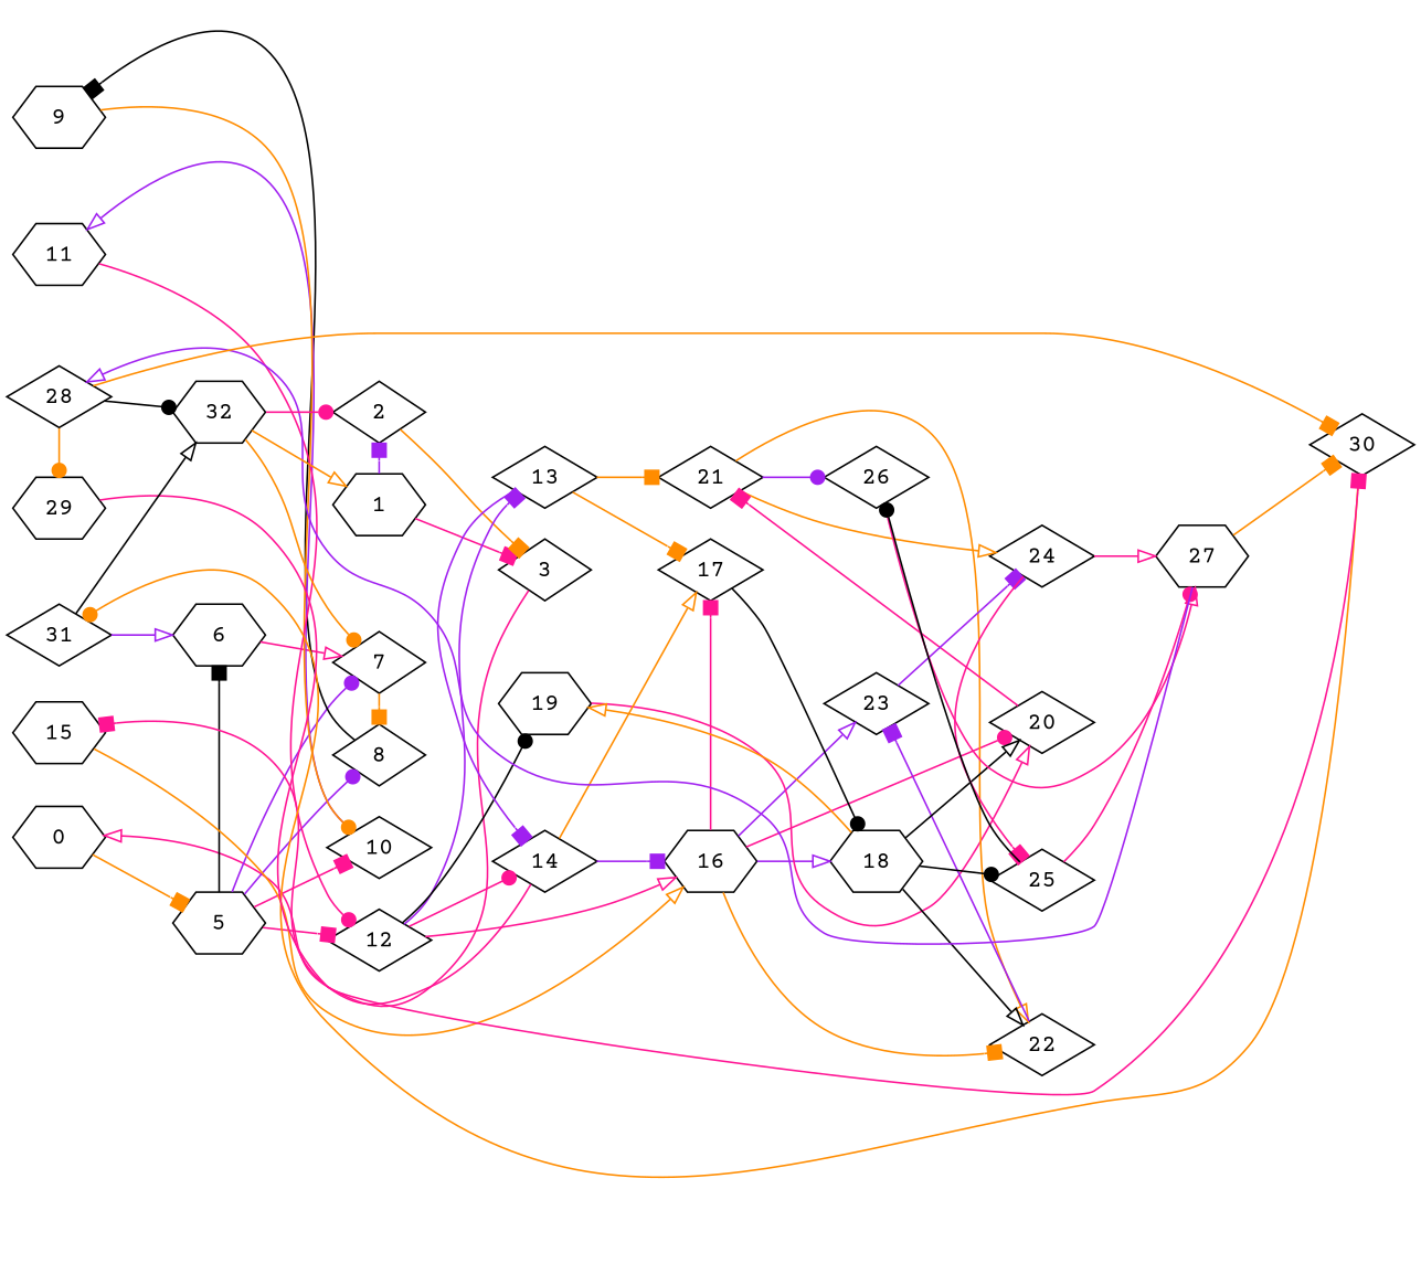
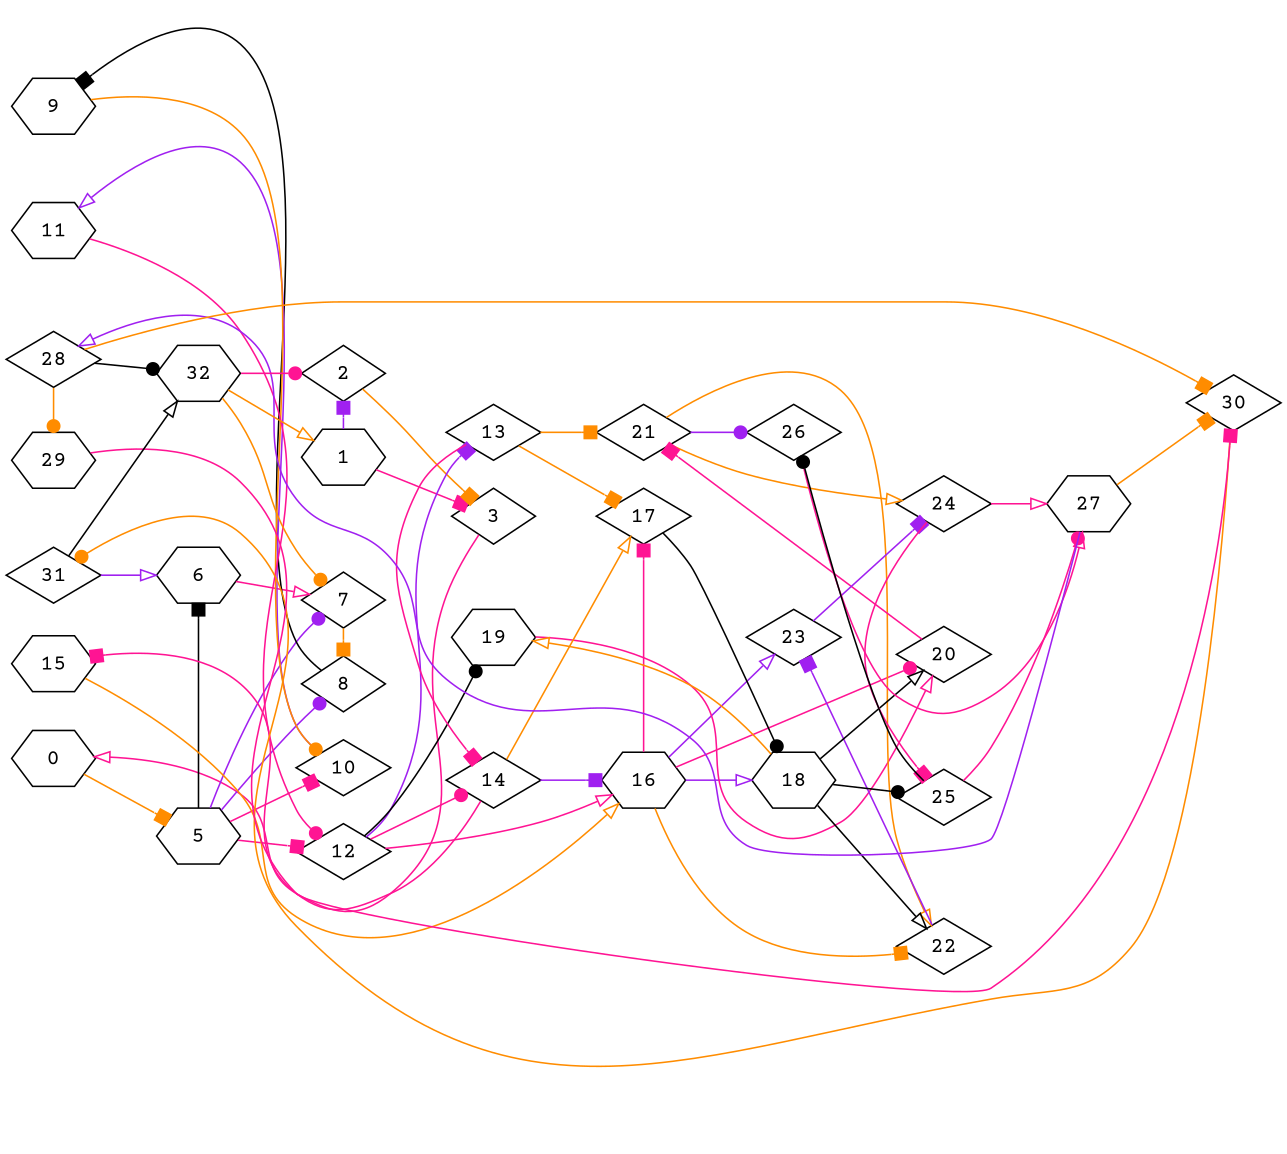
  digraph {
    fontname="Courier Prime"
    rankdir=LR
    node [fontname="Courier Prime" shape=diamond]
    edge [arrowhead=box color=deeppink constraint=false fontname="Courier Prime"]
    1 [shape=hexagon]
    2
    3
    n4 [label=0 shape=hexagon]
    5 [shape=hexagon]
    6 [shape=hexagon]
    8
    7
    12
    10
    9 [shape=hexagon]
    13
    16 [shape=hexagon]
    19 [shape=hexagon]
    14
    11 [shape=hexagon]
    17
    21
    20
    22
    18 [shape=hexagon]
    23
    15 [shape=hexagon]
    26
    24
    25
    27 [shape=hexagon]
    28
    30
    29 [shape=hexagon]
    32 [shape=hexagon]
    31
    1 -> 2 [color=purple]
    1 -> 3 [constraint=""]
    2 -> 3 [color=darkorange]
    3 -> n4 [arrowhead=onormal]
    n4 -> 5 [color=darkorange]
    5 -> 6 [color=black]
    5 -> 8 [arrowhead=dot color=purple constraint=""]
    5 -> 7 [arrowhead=dot color=purple constraint=""]
    5 -> 12 [constraint=""]
    5 -> 10 [constraint=""]
    6 -> 7 [arrowhead=onormal]
    8 -> 9 [color=black]
    7 -> 8 [color=darkorange]
    12 -> 13 [color=purple]
    12 -> 16 [arrowhead=onormal constraint=""]
    12 -> 19 [arrowhead=dot color=black constraint=""]
    12 -> 14 [arrowhead=dot constraint=""]
    10 -> 11 [arrowhead=onormal color=purple]
    9 -> 10 [arrowhead=dot color=darkorange]
-   13 -> 14 [color=purple]
+   13 -> 14
    13 -> 17 [color=darkorange constraint=""]
    13 -> 21 [color=darkorange constraint=""]
    16 -> 17
    16 -> 20 [arrowhead=dot constraint=""]
    16 -> 22 [color=darkorange constraint=""]
    16 -> 18 [arrowhead=onormal color=purple constraint=""]
    16 -> 23 [arrowhead=onormal color=purple constraint=""]
    19 -> 20 [arrowhead=onormal]
    14 -> 16 [color=purple constraint=""]
    14 -> 17 [arrowhead=onormal color=darkorange constraint=""]
    14 -> 15
    11 -> 12 [arrowhead=dot]
    17 -> 18 [arrowhead=dot color=black]
    21 -> 22 [arrowhead=onormal color=darkorange]
    21 -> 26 [arrowhead=dot color=purple constraint=""]
    21 -> 24 [arrowhead=onormal color=darkorange constraint=""]
    20 -> 21
    22 -> 23 [color=purple]
    18 -> 19 [arrowhead=onormal color=darkorange]
    18 -> 20 [arrowhead=onormal color=black constraint=""]
    18 -> 22 [arrowhead=onormal color=black constraint=""]
    18 -> 25 [arrowhead=dot color=black constraint=""]
    23 -> 24 [color=purple]
    15 -> 16 [arrowhead=onormal color=darkorange]
    26 -> 27 [arrowhead=onormal]
    24 -> 25
    24 -> 27 [arrowhead=onormal constraint=""]
    25 -> 26 [arrowhead=dot color=black]
    25 -> 27 [arrowhead=dot constraint=""]
    27 -> 28 [arrowhead=onormal color=purple]
    27 -> 30 [color=darkorange constraint=""]
    28 -> 30 [color=darkorange constraint=""]
    28 -> 29 [arrowhead=dot color=darkorange]
    28 -> 32 [arrowhead=dot color=black constraint=""]
    30 -> 31 [arrowhead=dot color=darkorange]
    29 -> 30
    32 -> 1 [arrowhead=onormal color=darkorange constraint=""]
    32 -> 2 [arrowhead=dot constraint=""]
    32 -> 7 [arrowhead=dot color=darkorange constraint=""]
    31 -> 6 [arrowhead=onormal color=purple constraint=""]
    31 -> 32 [arrowhead=onormal color=black]
  }
